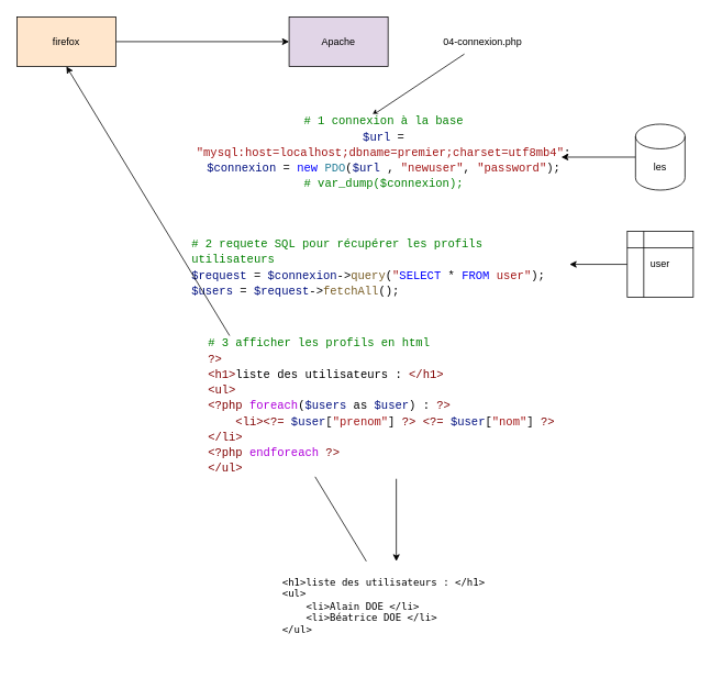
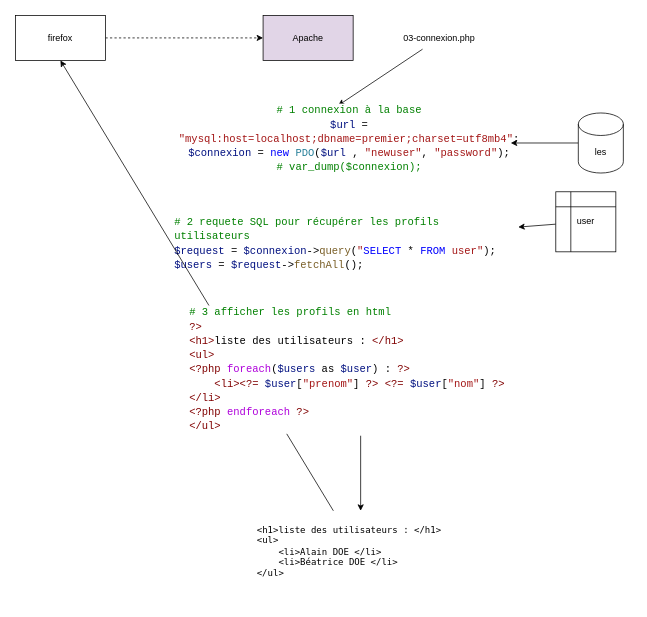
  <mxCell id="0" />
  <mxCell id="1" parent="0" />
- <mxCell id="2" style="edgeStyle=none;html=1;entryX=0;entryY=0.5;entryDx=0;entryDy=0;" edge="1" parent="1" source="3" target="4"><mxGeometry relative="1" as="geometry" /></mxCell>
- <mxCell id="3" value="firefox" style="rounded=0;whiteSpace=wrap;html=1;fillColor=#ffe6cc;" vertex="1" parent="1"><mxGeometry x="20" y="20" width="120" height="60" as="geometry" /></mxCell>
+ <mxCell id="2" style="edgeStyle=none;html=1;entryX=0;entryY=0.5;entryDx=0;entryDy=0;dashed=1;" edge="1" parent="1" source="3" target="4"><mxGeometry relative="1" as="geometry" /></mxCell>
+ <mxCell id="3" value="firefox" style="rounded=0;whiteSpace=wrap;html=1;" vertex="1" parent="1"><mxGeometry x="20" y="20" width="120" height="60" as="geometry" /></mxCell>
  <mxCell id="4" value="Apache" style="rounded=0;whiteSpace=wrap;html=1;fillColor=#e1d5e7;" vertex="1" parent="1"><mxGeometry x="350" y="20" width="120" height="60" as="geometry" /></mxCell>
  <mxCell id="5" style="edgeStyle=none;html=1;" edge="1" parent="1" source="6"><mxGeometry relative="1" as="geometry"><mxPoint x="450" y="140" as="targetPoint" /></mxGeometry></mxCell>
- <mxCell id="6" value="04-connexion.php" style="text;html=1;strokeColor=none;fillColor=none;align=center;verticalAlign=middle;whiteSpace=wrap;rounded=0;" vertex="1" parent="1"><mxGeometry x="520" y="35" width="130" height="30" as="geometry" /></mxCell>
+ <mxCell id="6" value="03-connexion.php" style="text;html=1;strokeColor=none;fillColor=none;align=center;verticalAlign=middle;whiteSpace=wrap;rounded=0;" vertex="1" parent="1"><mxGeometry x="520" y="35" width="130" height="30" as="geometry" /></mxCell>
  <mxCell id="7" value="&lt;div style=&quot;background-color: rgb(255, 255, 255); font-family: Consolas, &amp;quot;Courier New&amp;quot;, monospace; font-size: 14px; line-height: 19px;&quot;&gt;&lt;div&gt;&lt;span style=&quot;color: #008000;&quot;&gt;# 1 connexion à la base&lt;/span&gt;&lt;/div&gt;&lt;div&gt;&lt;span style=&quot;color: #001080;&quot;&gt;$url&lt;/span&gt; = &lt;span style=&quot;color: #a31515;&quot;&gt;&quot;mysql:host=localhost;dbname=premier;charset=utf8mb4&quot;&lt;/span&gt;;&lt;/div&gt;&lt;div&gt;&lt;span style=&quot;color: #001080;&quot;&gt;$connexion&lt;/span&gt; = &lt;span style=&quot;color: #0000ff;&quot;&gt;new&lt;/span&gt; &lt;span style=&quot;color: #267f99;&quot;&gt;PDO&lt;/span&gt;(&lt;span style=&quot;color: #001080;&quot;&gt;$url&lt;/span&gt; , &lt;span style=&quot;color: #a31515;&quot;&gt;&quot;newuser&quot;&lt;/span&gt;, &lt;span style=&quot;color: #a31515;&quot;&gt;&quot;password&quot;&lt;/span&gt;);&lt;/div&gt;&lt;div&gt;&lt;span style=&quot;color: #008000;&quot;&gt;# var_dump($connexion);&lt;/span&gt;&lt;/div&gt;&lt;/div&gt;" style="text;html=1;strokeColor=none;fillColor=none;align=center;verticalAlign=middle;whiteSpace=wrap;rounded=0;" vertex="1" parent="1"><mxGeometry x="460" y="170" width="10" height="30" as="geometry" /></mxCell>
  <mxCell id="8" style="edgeStyle=none;html=1;" edge="1" parent="1" source="9"><mxGeometry relative="1" as="geometry"><mxPoint x="680" y="190" as="targetPoint" /></mxGeometry></mxCell>
  <mxCell id="9" value="les" style="shape=cylinder3;whiteSpace=wrap;html=1;boundedLbl=1;backgroundOutline=1;size=15;" vertex="1" parent="1"><mxGeometry x="770" y="150" width="60" height="80" as="geometry" /></mxCell>
  <mxCell id="10" style="edgeStyle=none;html=1;" edge="1" parent="1" source="11" target="13"><mxGeometry relative="1" as="geometry" /></mxCell>
- <mxCell id="11" value="user" style="shape=internalStorage;whiteSpace=wrap;html=1;backgroundOutline=1;" vertex="1" parent="1"><mxGeometry x="760" y="280" width="80" height="80" as="geometry" /></mxCell>
+ <mxCell id="11" value="user" style="shape=internalStorage;whiteSpace=wrap;html=1;backgroundOutline=1;" vertex="1" parent="1"><mxGeometry x="740" y="255" width="80" height="80" as="geometry" /></mxCell>
  <mxCell id="12" style="edgeStyle=none;html=1;" edge="1" parent="1" source="16"><mxGeometry relative="1" as="geometry"><mxPoint x="480" y="680" as="targetPoint" /></mxGeometry></mxCell>
  <mxCell id="13" value="&lt;div style=&quot;color: rgb(0, 0, 0); background-color: rgb(255, 255, 255); font-family: Consolas, &amp;quot;Courier New&amp;quot;, monospace; font-weight: normal; font-size: 14px; line-height: 19px;&quot;&gt;&lt;div&gt;&lt;span style=&quot;color: #008000;&quot;&gt;# 2 requete SQL pour récupérer les profils utilisateurs&lt;/span&gt;&lt;/div&gt;&lt;div&gt;&lt;span style=&quot;color: #001080;&quot;&gt;$request&lt;/span&gt;&lt;span style=&quot;color: #000000;&quot;&gt; = &lt;/span&gt;&lt;span style=&quot;color: #001080;&quot;&gt;$connexion&lt;/span&gt;&lt;span style=&quot;color: #000000;&quot;&gt;-&amp;gt;&lt;/span&gt;&lt;span style=&quot;color: #795e26;&quot;&gt;query&lt;/span&gt;&lt;span style=&quot;color: #000000;&quot;&gt;(&lt;/span&gt;&lt;span style=&quot;color: #a31515;&quot;&gt;&quot;&lt;/span&gt;&lt;span style=&quot;color: #0000ff;&quot;&gt;SELECT&lt;/span&gt;&lt;span style=&quot;color: #a31515;&quot;&gt; &lt;/span&gt;&lt;span style=&quot;color: #000000;&quot;&gt;*&lt;/span&gt;&lt;span style=&quot;color: #a31515;&quot;&gt; &lt;/span&gt;&lt;span style=&quot;color: #0000ff;&quot;&gt;FROM&lt;/span&gt;&lt;span style=&quot;color: #a31515;&quot;&gt; user&lt;/span&gt;&lt;span style=&quot;color: #a31515;&quot;&gt;&quot;&lt;/span&gt;&lt;span style=&quot;color: #000000;&quot;&gt;);&lt;/span&gt;&lt;/div&gt;&lt;div&gt;&lt;span style=&quot;color: #001080;&quot;&gt;$users&lt;/span&gt;&lt;span style=&quot;color: #000000;&quot;&gt; = &lt;/span&gt;&lt;span style=&quot;color: #001080;&quot;&gt;$request&lt;/span&gt;&lt;span style=&quot;color: #000000;&quot;&gt;-&amp;gt;&lt;/span&gt;&lt;span style=&quot;color: #795e26;&quot;&gt;fetchAll&lt;/span&gt;&lt;span style=&quot;color: #000000;&quot;&gt;();&lt;/span&gt;&lt;/div&gt;&lt;/div&gt;" style="text;whiteSpace=wrap;html=1;" vertex="1" parent="1"><mxGeometry x="230" y="280" width="460" height="80" as="geometry" /></mxCell>
  <mxCell id="14" style="edgeStyle=none;html=1;entryX=0.5;entryY=1;entryDx=0;entryDy=0;" edge="1" parent="1" source="15" target="3"><mxGeometry relative="1" as="geometry" /></mxCell>
  <mxCell id="15" value="&lt;pre id=&quot;line1&quot;&gt;&lt;span title=&quot;Balise ouvrante rencontrée sans avoir rencontré de doctype auparavant. «&amp;nbsp;&lt;!DOCTYPE html&gt;&amp;nbsp;» attendu.&quot; class=&quot;error&quot;&gt;&amp;lt;&lt;span class=&quot;start-tag&quot;&gt;h1&lt;/span&gt;&amp;gt;&lt;/span&gt;&lt;span&gt;liste des utilisateurs : &lt;/span&gt;&lt;span&gt;&amp;lt;/&lt;span class=&quot;end-tag&quot;&gt;h1&lt;/span&gt;&amp;gt;&lt;/span&gt;&lt;span&gt;&#10;&lt;span id=&quot;line2&quot;&gt;&lt;/span&gt;&lt;/span&gt;&lt;span&gt;&amp;lt;&lt;span class=&quot;start-tag&quot;&gt;ul&lt;/span&gt;&amp;gt;&lt;/span&gt;&lt;span&gt;&#10;&lt;span id=&quot;line3&quot;&gt;&lt;/span&gt;    &lt;/span&gt;&lt;span&gt;&amp;lt;&lt;span class=&quot;start-tag&quot;&gt;li&lt;/span&gt;&amp;gt;&lt;/span&gt;&lt;span&gt;Alain DOE &lt;/span&gt;&lt;span&gt;&amp;lt;/&lt;span class=&quot;end-tag&quot;&gt;li&lt;/span&gt;&amp;gt;&lt;/span&gt;&lt;span&gt;&#10;&lt;span id=&quot;line4&quot;&gt;&lt;/span&gt;    &lt;/span&gt;&lt;span&gt;&amp;lt;&lt;span class=&quot;start-tag&quot;&gt;li&lt;/span&gt;&amp;gt;&lt;/span&gt;&lt;span&gt;Béatrice DOE &lt;/span&gt;&lt;span&gt;&amp;lt;/&lt;span class=&quot;end-tag&quot;&gt;li&lt;/span&gt;&amp;gt;&lt;/span&gt;&lt;span&gt;&#10;&lt;span id=&quot;line5&quot;&gt;&lt;/span&gt;&lt;/span&gt;&lt;span&gt;&amp;lt;/&lt;span class=&quot;end-tag&quot;&gt;ul&lt;/span&gt;&amp;gt;&lt;/span&gt;&lt;/pre&gt;" style="text;whiteSpace=wrap;html=1;" vertex="1" parent="1"><mxGeometry x="340" y="680" width="280" height="120" as="geometry" /></mxCell>
  <mxCell id="16" value="&lt;div style=&quot;color: rgb(0, 0, 0); background-color: rgb(255, 255, 255); font-family: Consolas, &amp;quot;Courier New&amp;quot;, monospace; font-weight: normal; font-size: 14px; line-height: 19px;&quot;&gt;&lt;div&gt;&lt;span style=&quot;color: #008000;&quot;&gt;# 3 afficher les profils en html&lt;/span&gt;&lt;/div&gt;&lt;div&gt;&lt;span style=&quot;color: #800000;&quot;&gt;?&lt;/span&gt;&lt;span style=&quot;color: #800000;&quot;&gt;&amp;gt;&lt;/span&gt;&lt;/div&gt;&lt;div&gt;&lt;span style=&quot;color: #800000;&quot;&gt;&amp;lt;h1&amp;gt;&lt;/span&gt;&lt;span style=&quot;color: #000000;&quot;&gt;liste des utilisateurs : &lt;/span&gt;&lt;span style=&quot;color: #800000;&quot;&gt;&amp;lt;/h1&amp;gt;&lt;/span&gt;&lt;/div&gt;&lt;div&gt;&lt;span style=&quot;color: #800000;&quot;&gt;&amp;lt;ul&amp;gt;&lt;/span&gt;&lt;/div&gt;&lt;div&gt;&lt;span style=&quot;color: #800000;&quot;&gt;&amp;lt;?php&lt;/span&gt;&lt;span style=&quot;color: #000000;&quot;&gt; &lt;/span&gt;&lt;span style=&quot;color: #af00db;&quot;&gt;foreach&lt;/span&gt;&lt;span style=&quot;color: #000000;&quot;&gt;(&lt;/span&gt;&lt;span style=&quot;color: #001080;&quot;&gt;$users&lt;/span&gt;&lt;span style=&quot;color: #000000;&quot;&gt; as &lt;/span&gt;&lt;span style=&quot;color: #001080;&quot;&gt;$user&lt;/span&gt;&lt;span style=&quot;color: #000000;&quot;&gt;) : &lt;/span&gt;&lt;span style=&quot;color: #800000;&quot;&gt;?&lt;/span&gt;&lt;span style=&quot;color: #800000;&quot;&gt;&amp;gt;&lt;/span&gt;&lt;/div&gt;&lt;div&gt;&lt;span style=&quot;color: #000000;&quot;&gt;&amp;nbsp; &amp;nbsp; &lt;/span&gt;&lt;span style=&quot;color: #800000;&quot;&gt;&amp;lt;li&amp;gt;&amp;lt;?=&lt;/span&gt;&lt;span style=&quot;color: #000000;&quot;&gt; &lt;/span&gt;&lt;span style=&quot;color: #001080;&quot;&gt;$user&lt;/span&gt;&lt;span style=&quot;color: #000000;&quot;&gt;[&lt;/span&gt;&lt;span style=&quot;color: #a31515;&quot;&gt;&quot;prenom&quot;&lt;/span&gt;&lt;span style=&quot;color: #000000;&quot;&gt;] &lt;/span&gt;&lt;span style=&quot;color: #800000;&quot;&gt;?&lt;/span&gt;&lt;span style=&quot;color: #800000;&quot;&gt;&amp;gt;&lt;/span&gt;&lt;span style=&quot;color: #000000;&quot;&gt; &lt;/span&gt;&lt;span style=&quot;color: #800000;&quot;&gt;&amp;lt;?=&lt;/span&gt;&lt;span style=&quot;color: #000000;&quot;&gt; &lt;/span&gt;&lt;span style=&quot;color: #001080;&quot;&gt;$user&lt;/span&gt;&lt;span style=&quot;color: #000000;&quot;&gt;[&lt;/span&gt;&lt;span style=&quot;color: #a31515;&quot;&gt;&quot;nom&quot;&lt;/span&gt;&lt;span style=&quot;color: #000000;&quot;&gt;] &lt;/span&gt;&lt;span style=&quot;color: #800000;&quot;&gt;?&lt;/span&gt;&lt;span style=&quot;color: #800000;&quot;&gt;&amp;gt;&lt;/span&gt;&lt;span style=&quot;color: #000000;&quot;&gt; &lt;/span&gt;&lt;span style=&quot;color: #800000;&quot;&gt;&amp;lt;/li&amp;gt;&lt;/span&gt;&lt;/div&gt;&lt;div&gt;&lt;span style=&quot;color: #800000;&quot;&gt;&amp;lt;?php&lt;/span&gt;&lt;span style=&quot;color: #000000;&quot;&gt; &lt;/span&gt;&lt;span style=&quot;color: #af00db;&quot;&gt;endforeach&lt;/span&gt;&lt;span style=&quot;color: #000000;&quot;&gt; &lt;/span&gt;&lt;span style=&quot;color: #800000;&quot;&gt;?&lt;/span&gt;&lt;span style=&quot;color: #800000;&quot;&gt;&amp;gt;&lt;/span&gt;&lt;/div&gt;&lt;div&gt;&lt;span style=&quot;color: #800000;&quot;&gt;&amp;lt;/ul&amp;gt;&lt;/span&gt;&lt;/div&gt;&lt;/div&gt;" style="text;whiteSpace=wrap;html=1;" vertex="1" parent="1"><mxGeometry x="250" y="400" width="460" height="180" as="geometry" /></mxCell>
